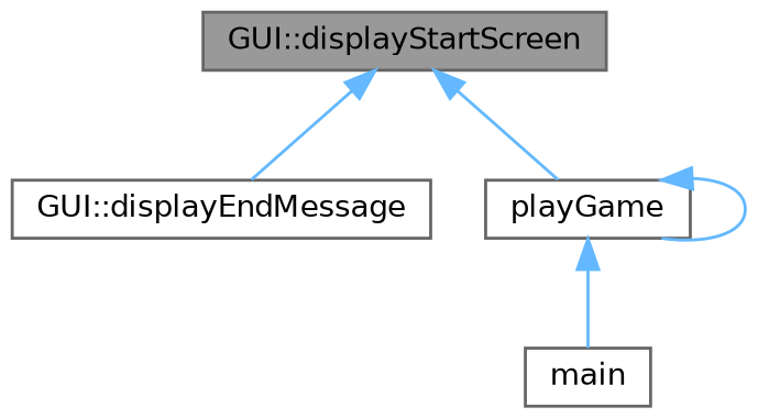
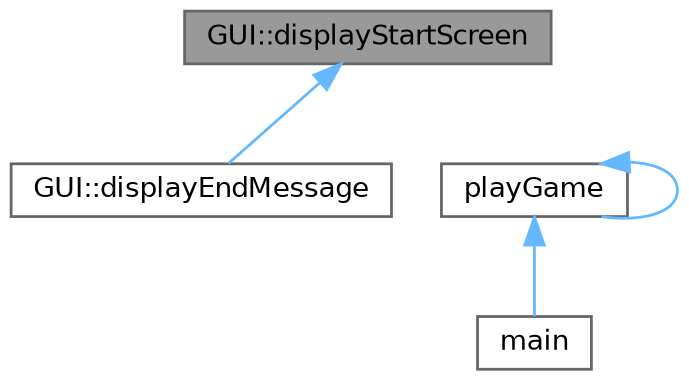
  digraph {
    rankdir=TB
    node [color=grey40 fillcolor=white fontname=Helvetica fontsize=10 shape=box style=filled]
    edge [color=steelblue1 dir=back fontname=Helvetica fontsize=10 labelfontname=Helvetica labelfontsize=10 style=solid]
    n1 [color=gray40 fillcolor=grey60 fontcolor=black height=0.2 label="GUI::displayStartScreen" width=0.4]
    n2 [height=0.2 label="GUI::displayEndMessage" width=0.4]
    n3 [height=0.2 label=playGame width=0.4]
    n4 [height=0.2 label=main width=0.4]
    n1 -> n2
-   n1 -> n3
    n3 -> n3
    n3 -> n4
  }
